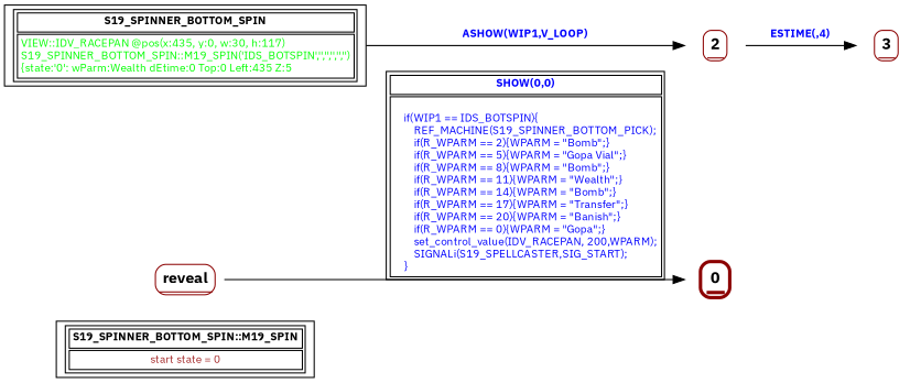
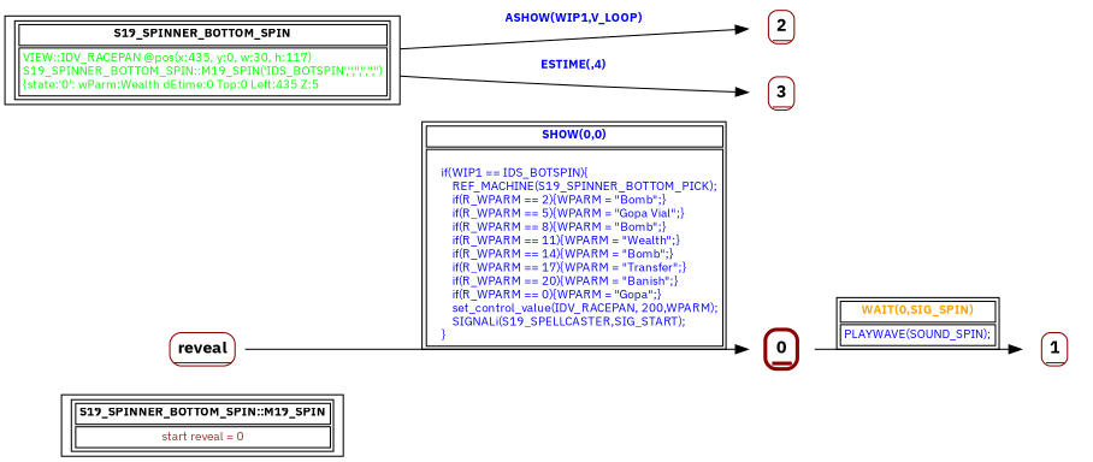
  digraph {
    fontname="IBM Plex Sans"
    rankdir=LR
    node [fontname="IBM Plex Sans" fontsize=14 shape=none]
    edge [fontcolor=blue fontname="IBM Plex Sans" fontsize=10]
-   n1 [fontsize=10 label=< <table border="1"><tr><td><b>S19_SPINNER_BOTTOM_SPIN::M19_SPIN<br align="left"/></b></td></tr> <tr><td><font point-size="10" color ="brown">start state = 0<br align="left"/></font></td></tr></table>> shape=record]
+   n1 [fontsize=10 label=< <table border="1"><tr><td><b>S19_SPINNER_BOTTOM_SPIN::M19_SPIN<br align="left"/></b></td></tr> <tr><td><font point-size="10" color ="brown">start reveal = 0<br align="left"/></font></td></tr></table>> shape=record]
    n2 [label=< <table border="3" color="darkred" style="rounded"><tr><td sides="b"><b>0<br align="left"/></b></td></tr> </table>>]
+   n3 [label=< <table border="1" color="darkred" style="rounded"><tr><td sides="b"><b>1<br align="left"/></b></td></tr> </table>>]
    n4 [label=< <table border="1" color="darkred" style="rounded"><tr><td sides="b"><b>2<br align="left"/></b></td></tr> </table>>]
    n5 [label=< <table border="1" color="darkred" style="rounded"><tr><td sides="b"><b>3<br align="left"/></b></td></tr> </table>>]
    n6 [label=< <table border="1" color="darkred" style="rounded"><tr><td sides="b"><b>reveal<br align="left"/></b></td></tr> </table>>]
    n7 [fontsize=10 label=< <table border="1"><tr><td><b>S19_SPINNER_BOTTOM_SPIN<br align="left"/></b></td></tr> <tr><td><font point-size="10" color ="green">VIEW::IDV_RACEPAN @pos(x:435, y:0, w:30, h:117)<br align="left"/>S19_SPINNER_BOTTOM_SPIN::M19_SPIN(&apos;IDS_BOTSPIN&apos;,&apos;&apos;,&apos;&apos;,&apos;&apos;,&apos;&apos;,&apos;&apos;)<br align="left"/>			&#123;state:&apos;0&apos;: wParm:Wealth dEtime:0 Top:0 Left:435 Z:5<br align="left"/></font></td></tr></table>> shape=record]
-   n4 -> n5 [label=< <table border="0"><tr><td><b>ESTIME(,4)<br align="left"/></b></td></tr> </table>>]
+   n2 -> n3 [fontcolor=orange label=< <table border="1"><tr><td><b>WAIT(0,SIG_SPIN)<br align="left"/></b></td></tr> <tr><td><font point-size="10" color ="blue">PLAYWAVE(SOUND_SPIN);<br align="left"/></font></td></tr></table>>]
+   n7 -> n5 [label=< <table border="0"><tr><td><b>ESTIME(,4)<br align="left"/></b></td></tr> </table>>]
    n6 -> n2 [label=< <table border="1"><tr><td><b>SHOW(0,0)<br align="left"/></b></td></tr> <tr><td><font point-size="10" color ="blue">   <br align="left"/>    if(WIP1 == IDS_BOTSPIN)&#123;<br align="left"/>        REF_MACHINE(S19_SPINNER_BOTTOM_PICK);<br align="left"/>        if(R_WPARM == 2)&#123;WPARM = &quot;Bomb&quot;;&#125;<br align="left"/>        if(R_WPARM == 5)&#123;WPARM = &quot;Gopa Vial&quot;;&#125;<br align="left"/>        if(R_WPARM == 8)&#123;WPARM = &quot;Bomb&quot;;&#125;<br align="left"/>        if(R_WPARM == 11)&#123;WPARM = &quot;Wealth&quot;;&#125;<br align="left"/>        if(R_WPARM == 14)&#123;WPARM = &quot;Bomb&quot;;&#125;<br align="left"/>        if(R_WPARM == 17)&#123;WPARM = &quot;Transfer&quot;;&#125;<br align="left"/>        if(R_WPARM == 20)&#123;WPARM = &quot;Banish&quot;;&#125;<br align="left"/>        if(R_WPARM == 0)&#123;WPARM = &quot;Gopa&quot;;&#125;<br align="left"/>        set_control_value(IDV_RACEPAN, 200,WPARM);<br align="left"/>        SIGNALi(S19_SPELLCASTER,SIG_START);<br align="left"/>    &#125;<br align="left"/></font></td></tr></table>>]
    n7 -> n4 [label=< <table border="0"><tr><td><b>ASHOW(WIP1,V_LOOP)<br align="left"/></b></td></tr> </table>>]
  }
